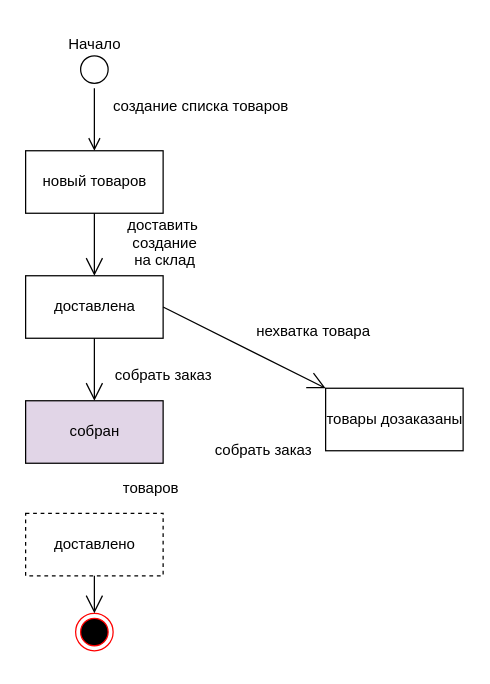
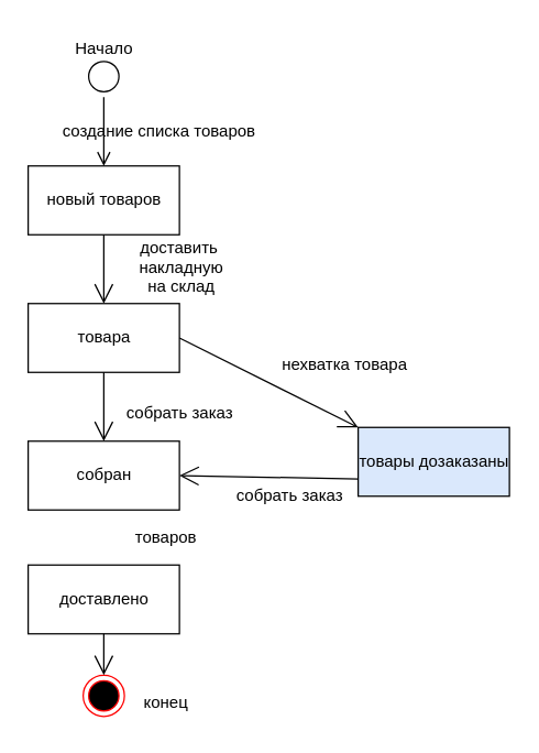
  <mxCell id="0" />
  <mxCell id="1" parent="0" />
  <mxCell id="2" value="" style="ellipse;html=1;shape=startState;" vertex="1" parent="1"><mxGeometry x="60" y="40" width="30" height="30" as="geometry" /></mxCell>
  <mxCell id="3" value="" style="edgeStyle=orthogonalEdgeStyle;html=1;verticalAlign=bottom;endArrow=open;endSize=8;strokeColor=#000000;rounded=0;" edge="1" parent="1" source="2"><mxGeometry relative="1" as="geometry"><mxPoint x="75" y="120" as="targetPoint" /></mxGeometry></mxCell>
  <mxCell id="4" value="Начало" style="text;html=1;align=center;verticalAlign=middle;resizable=0;points=[];autosize=1;strokeColor=none;fillColor=none;" vertex="1" parent="1"><mxGeometry x="40" y="20" width="70" height="30" as="geometry" /></mxCell>
- <mxCell id="5" value="создание списка товаров" style="text;html=1;align=center;verticalAlign=middle;resizable=0;points=[];autosize=1;strokeColor=none;fillColor=none;" vertex="1" parent="1"><mxGeometry x="80" y="70" width="160" height="30" as="geometry" /></mxCell>
- <mxCell id="6" value="доставить&#10; создание&#10; на склад" style="text;align=center;fontStyle=0;verticalAlign=middle;spacingLeft=3;spacingRight=3;strokeColor=none;rotatable=0;points=[[0,0.5],[1,0.5]];portConstraint=eastwest;" vertex="1" parent="1"><mxGeometry x="90" y="180" width="80" height="26" as="geometry" /></mxCell>
+ <mxCell id="5" value="создание списка товаров" style="text;html=1;align=center;verticalAlign=middle;resizable=0;points=[];autosize=1;strokeColor=none;fillColor=none;" vertex="1" parent="1"><mxGeometry x="35" y="80" width="160" height="30" as="geometry" /></mxCell>
+ <mxCell id="6" value="доставить&#10; накладную&#10; на склад" style="text;align=center;fontStyle=0;verticalAlign=middle;spacingLeft=3;spacingRight=3;strokeColor=none;rotatable=0;points=[[0,0.5],[1,0.5]];portConstraint=eastwest;" vertex="1" parent="1"><mxGeometry x="90" y="180" width="80" height="26" as="geometry" /></mxCell>
  <mxCell id="7" value="новый товаров" style="html=1;" vertex="1" parent="1"><mxGeometry x="20" y="120" width="110" height="50" as="geometry" /></mxCell>
  <mxCell id="8" value="" style="endArrow=open;endFill=1;endSize=12;html=1;rounded=0;exitX=0.5;exitY=1;exitDx=0;exitDy=0;" edge="1" parent="1" source="7"><mxGeometry width="160" relative="1" as="geometry"><mxPoint x="270" y="300" as="sourcePoint" /><mxPoint x="75" y="220" as="targetPoint" /></mxGeometry></mxCell>
- <mxCell id="9" value="доставлена" style="html=1;" vertex="1" parent="1"><mxGeometry x="20" y="220" width="110" height="50" as="geometry" /></mxCell>
+ <mxCell id="9" value="товара" style="html=1;" vertex="1" parent="1"><mxGeometry x="20" y="220" width="110" height="50" as="geometry" /></mxCell>
  <mxCell id="10" value="" style="endArrow=open;endFill=1;endSize=12;html=1;rounded=0;exitX=0.5;exitY=1;exitDx=0;exitDy=0;" edge="1" parent="1" source="9"><mxGeometry width="160" relative="1" as="geometry"><mxPoint x="270" y="300" as="sourcePoint" /><mxPoint x="75" y="320" as="targetPoint" /></mxGeometry></mxCell>
  <mxCell id="11" value="собрать заказ" style="text;html=1;align=center;verticalAlign=middle;resizable=0;points=[];autosize=1;strokeColor=none;fillColor=none;" vertex="1" parent="1"><mxGeometry x="80" y="285" width="100" height="30" as="geometry" /></mxCell>
  <mxCell id="12" value="" style="endArrow=open;endFill=1;endSize=12;html=1;rounded=0;exitX=1;exitY=0.5;exitDx=0;exitDy=0;" edge="1" parent="1" source="9"><mxGeometry width="160" relative="1" as="geometry"><mxPoint x="270" y="290" as="sourcePoint" /><mxPoint x="260" y="310" as="targetPoint" /></mxGeometry></mxCell>
  <mxCell id="13" value="нехватка товара&lt;br&gt;" style="text;html=1;align=center;verticalAlign=middle;resizable=0;points=[];autosize=1;strokeColor=none;fillColor=none;" vertex="1" parent="1"><mxGeometry x="195" y="250" width="110" height="30" as="geometry" /></mxCell>
- <mxCell id="14" value="товары дозаказаны" style="html=1;" vertex="1" parent="1"><mxGeometry x="260" y="310" width="110" height="50" as="geometry" /></mxCell>
- <mxCell id="15" value="собран" style="html=1;fillColor=#e1d5e7;" vertex="1" parent="1"><mxGeometry x="20" y="320" width="110" height="50" as="geometry" /></mxCell>
+ <mxCell id="14" value="товары дозаказаны" style="html=1;fillColor=#dae8fc;" vertex="1" parent="1"><mxGeometry x="260" y="310" width="110" height="50" as="geometry" /></mxCell>
+ <mxCell id="15" value="собран" style="html=1;" vertex="1" parent="1"><mxGeometry x="20" y="320" width="110" height="50" as="geometry" /></mxCell>
+ <mxCell id="16" value="" style="endArrow=open;endFill=1;endSize=12;html=1;rounded=0;exitX=0;exitY=0.75;exitDx=0;exitDy=0;entryX=1;entryY=0.5;entryDx=0;entryDy=0;" edge="1" parent="1" source="14" target="15"><mxGeometry width="160" relative="1" as="geometry"><mxPoint x="270" y="280" as="sourcePoint" /><mxPoint x="430" y="280" as="targetPoint" /></mxGeometry></mxCell>
  <mxCell id="17" value="собрать заказ" style="text;html=1;align=center;verticalAlign=middle;resizable=0;points=[];autosize=1;strokeColor=none;fillColor=none;" vertex="1" parent="1"><mxGeometry x="160" y="345" width="100" height="30" as="geometry" /></mxCell>
- <mxCell id="18" value="доставлено" style="html=1;dashed=1;" vertex="1" parent="1"><mxGeometry x="20" y="410" width="110" height="50" as="geometry" /></mxCell>
+ <mxCell id="18" value="доставлено" style="html=1;" vertex="1" parent="1"><mxGeometry x="20" y="410" width="110" height="50" as="geometry" /></mxCell>
  <mxCell id="19" value="товаров" style="text;html=1;align=center;verticalAlign=middle;resizable=0;points=[];autosize=1;strokeColor=none;fillColor=none;" vertex="1" parent="1"><mxGeometry x="80" y="375" width="80" height="30" as="geometry" /></mxCell>
  <mxCell id="20" value="" style="ellipse;html=1;shape=endState;fillColor=#000000;strokeColor=#ff0000;" vertex="1" parent="1"><mxGeometry x="60" y="490" width="30" height="30" as="geometry" /></mxCell>
  <mxCell id="21" value="" style="endArrow=open;endFill=1;endSize=12;html=1;rounded=0;exitX=0.5;exitY=1;exitDx=0;exitDy=0;" edge="1" parent="1" source="18" target="20"><mxGeometry width="160" relative="1" as="geometry"><mxPoint x="270" y="370" as="sourcePoint" /><mxPoint x="430" y="370" as="targetPoint" /></mxGeometry></mxCell>
+ <mxCell id="22" value="конец" style="text;html=1;align=center;verticalAlign=middle;resizable=0;points=[];autosize=1;strokeColor=none;fillColor=none;" vertex="1" parent="1"><mxGeometry x="90" y="495" width="60" height="30" as="geometry" /></mxCell>
